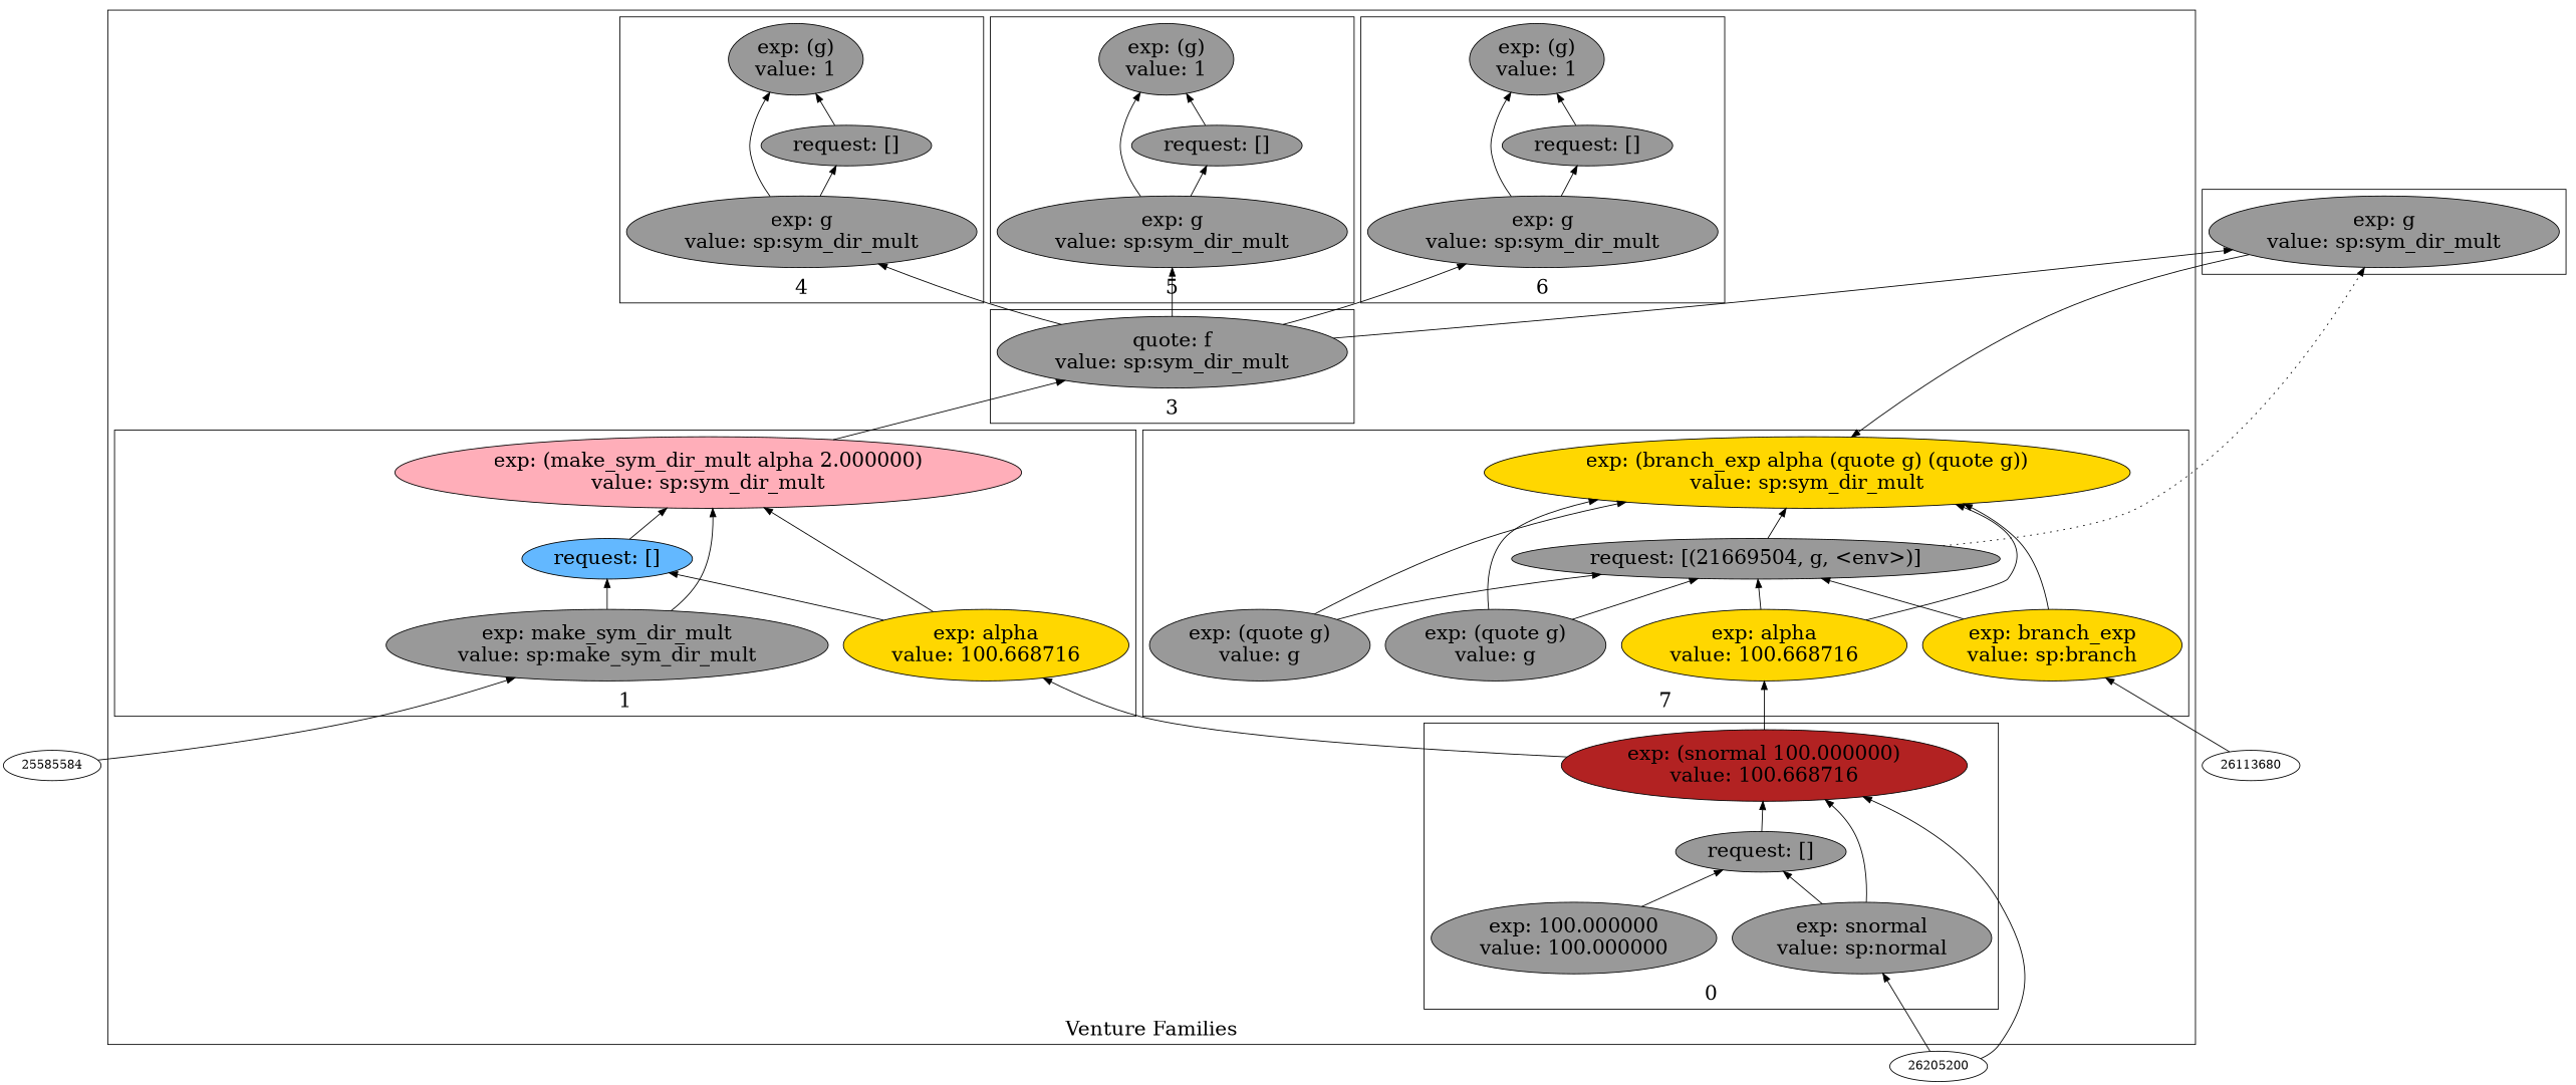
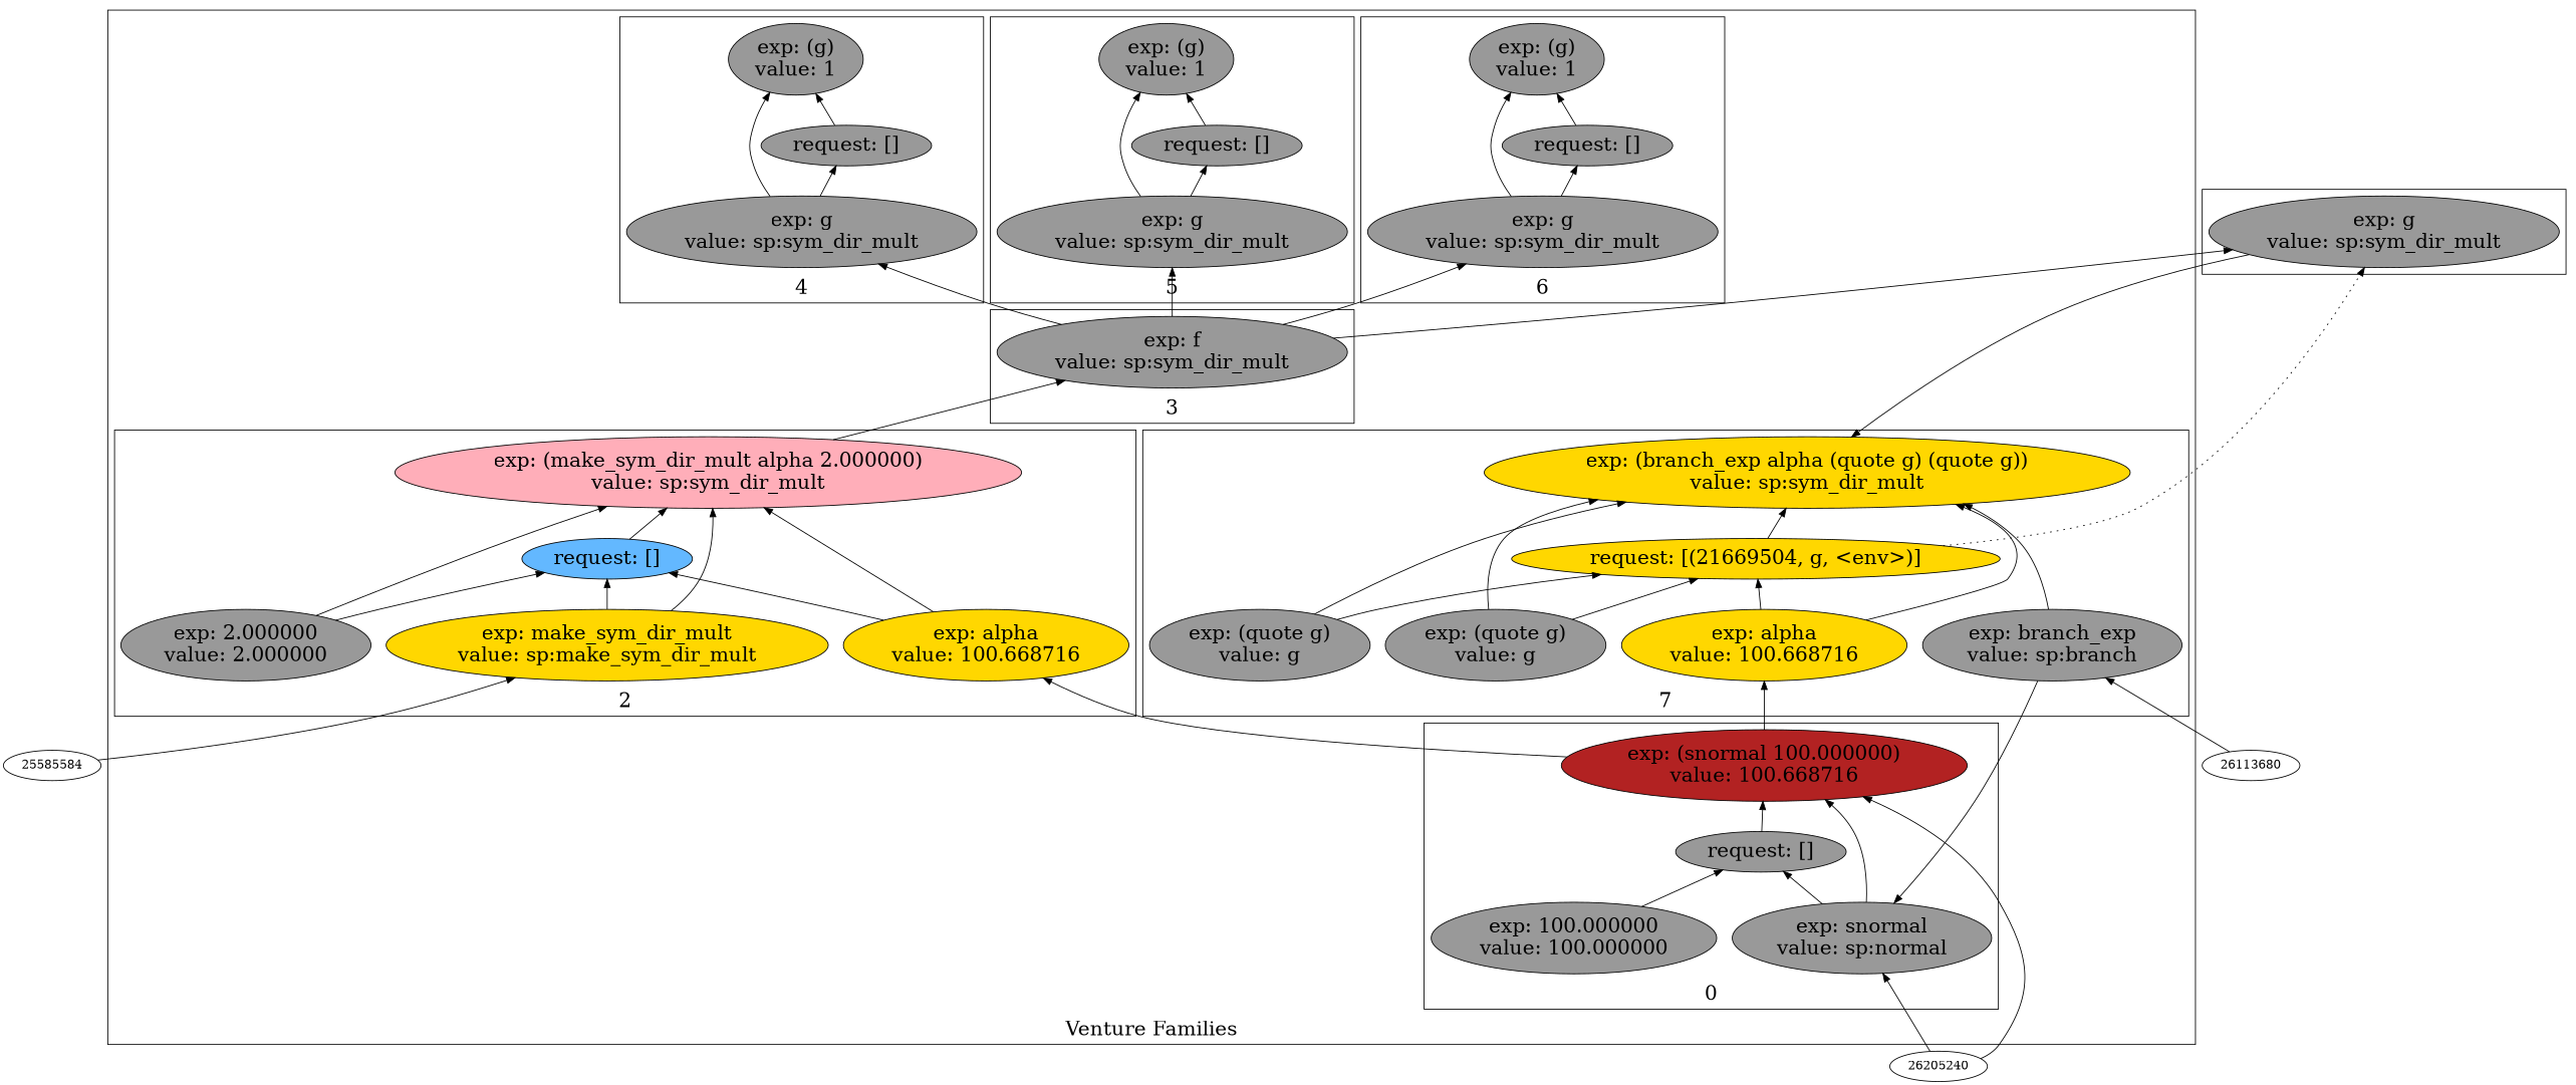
  digraph {
    fontsize=24
    rankdir=BT
    node [fillcolor=grey60 fontsize=24 shape=ellipse style=filled]
    edge [arrowhead=normal color=black constraint=true style=solid]
    n1 [fillcolor=firebrick label="exp: (snormal 100.000000)\nvalue: 100.668716"]
    n2 [label="request: []"]
    n3 [label="exp: snormal\nvalue: sp:normal"]
    n4 [label="exp: 100.000000\nvalue: 100.000000"]
    n5 [fillcolor=lightpink1 label="exp: (make_sym_dir_mult alpha 2.000000)\nvalue: sp:sym_dir_mult"]
    n6 [fillcolor=steelblue1 label="request: []"]
-   n7 [label="exp: make_sym_dir_mult\nvalue: sp:make_sym_dir_mult"]
+   n7 [fillcolor=gold label="exp: make_sym_dir_mult\nvalue: sp:make_sym_dir_mult"]
    n8 [fillcolor=gold label="exp: alpha\nvalue: 100.668716"]
-   n10 [label="quote: f\nvalue: sp:sym_dir_mult"]
+   n9 [label="exp: 2.000000\nvalue: 2.000000"]
+   n10 [label="exp: f\nvalue: sp:sym_dir_mult"]
    n11 [label="exp: (g)\nvalue: 1"]
    n12 [label="request: []"]
    n13 [label="exp: g\nvalue: sp:sym_dir_mult"]
    n14 [label="exp: (g)\nvalue: 1"]
    n15 [label="request: []"]
    n16 [label="exp: g\nvalue: sp:sym_dir_mult"]
    n17 [label="exp: (g)\nvalue: 1"]
    n18 [label="request: []"]
    n19 [label="exp: g\nvalue: sp:sym_dir_mult"]
    n20 [fillcolor=gold label="exp: (branch_exp alpha (quote g) (quote g))\nvalue: sp:sym_dir_mult"]
-   n21 [label="request: [(21669504, g, <env>)]"]
-   n22 [fillcolor=gold label="exp: branch_exp\nvalue: sp:branch"]
+   n21 [fillcolor=gold label="request: [(21669504, g, <env>)]"]
+   n22 [label="exp: branch_exp\nvalue: sp:branch"]
    n23 [fillcolor=gold label="exp: alpha\nvalue: 100.668716"]
    n24 [label="exp: (quote g)\nvalue: g"]
    n25 [label="exp: (quote g)\nvalue: g"]
    n26 [label="exp: g\nvalue: sp:sym_dir_mult"]
    25585584 [fillcolor="" fontsize="" shape="" style=""]
    26113680 [fillcolor="" fontsize="" shape="" style=""]
-   26205200 [fillcolor="" fontsize="" shape="" style=""]
+   26205200 [label=26205240 fillcolor="" fontsize="" shape="" style=""]
    subgraph cluster_1 {
      label="Venture Families"
      subgraph cluster_2 {
        label=0
        n1
        n2
        n3
        n4
      }
      subgraph cluster_3 {
-       label=1
+       label=2
        n5
        n6
        n7
        n8
+       n9
      }
      subgraph cluster_4 {
        label=3
        n10
      }
      subgraph cluster_5 {
        label=4
        n11
        n12
        n13
      }
      subgraph cluster_6 {
        label=5
        n14
        n15
        n16
      }
      subgraph cluster_7 {
        label=6
        n17
        n18
        n19
      }
      subgraph cluster_8 {
        label=7
        n20
        n21
        n22
        n23
        n24
        n25
      }
    }
    subgraph cluster_9 {
      n26
    }
    n1 -> n8
    n1 -> n23
    n2 -> n1
    n3 -> n1
    n3 -> n2
    n4 -> n2
    n5 -> n10
    n6 -> n5
    n7 -> n5
    n7 -> n6
    n8 -> n5
    n8 -> n6
+   n9 -> n5
+   n9 -> n6
    n10 -> n13
    n10 -> n16
    n10 -> n19
    n10 -> n26
    n12 -> n11
    n13 -> n11
    n13 -> n12
    n15 -> n14
    n16 -> n14
    n16 -> n15
    n18 -> n17
    n19 -> n17
    n19 -> n18
    n21 -> n20
    n21 -> n26 [constraint=false style=dotted]
    n22 -> n20
-   n22 -> n21
+   n22 -> n3
    n23 -> n20
    n23 -> n21
    n24 -> n20
    n24 -> n21
    n25 -> n20
    n25 -> n21
    n26 -> n20
    25585584 -> n7
    26113680 -> n22
    26205200 -> n1
    26205200 -> n3
  }
